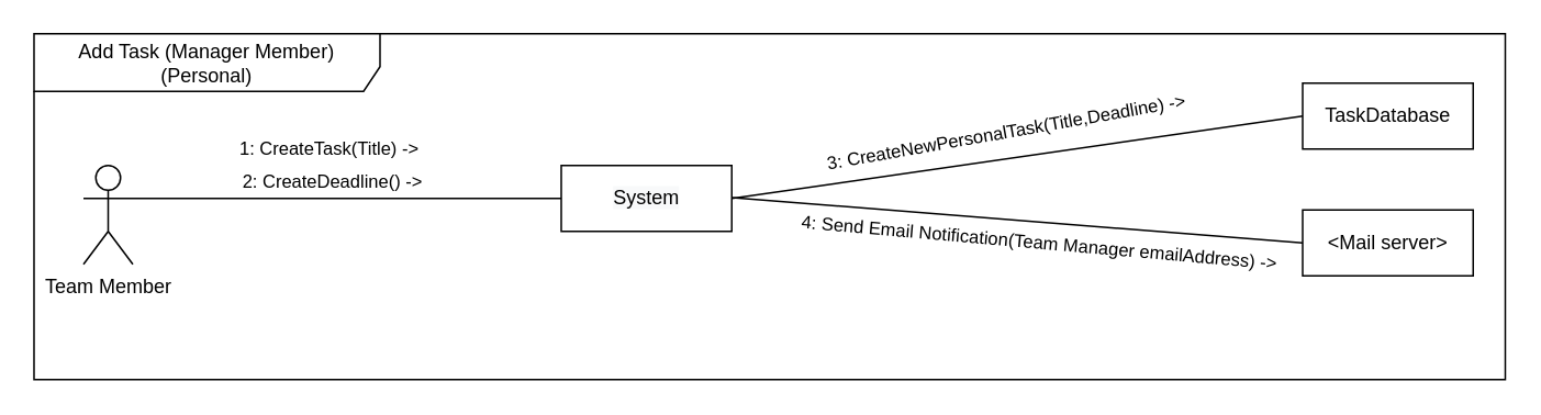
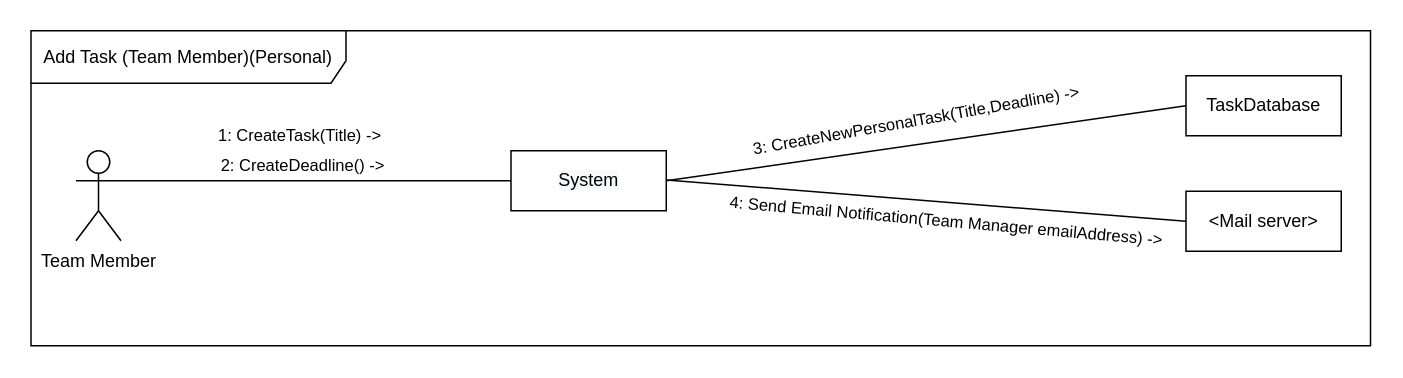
  <mxCell id="0" />
  <mxCell id="1" parent="0" />
  <mxCell id="2" value="Team Member" style="shape=umlActor;verticalLabelPosition=bottom;verticalAlign=top;html=1;" parent="1" vertex="1"><mxGeometry x="50" y="100" width="30" height="60" as="geometry" /></mxCell>
  <mxCell id="3" value="" style="endArrow=none;html=1;entryX=0;entryY=0.5;entryDx=0;entryDy=0;endFill=0;exitX=1;exitY=0.333;exitDx=0;exitDy=0;exitPerimeter=0;" parent="1" source="2" target="10" edge="1"><mxGeometry width="50" height="50" relative="1" as="geometry"><mxPoint x="90" y="140" as="sourcePoint" /><mxPoint x="381.5" y="140" as="targetPoint" /></mxGeometry></mxCell>
  <mxCell id="4" value="&lt;font style=&quot;font-size: 11px&quot;&gt;1: CreateTask(Title) -&amp;gt;&lt;/font&gt;" style="edgeLabel;html=1;align=center;verticalAlign=middle;resizable=0;points=[];rotation=0;fontSize=12;" parent="3" vertex="1" connectable="0"><mxGeometry x="0.079" y="3" relative="1" as="geometry"><mxPoint x="-22" y="-27" as="offset" /></mxGeometry></mxCell>
  <mxCell id="5" value="" style="endArrow=none;html=1;entryX=0;entryY=0.5;entryDx=0;entryDy=0;exitX=1;exitY=0.5;exitDx=0;exitDy=0;endFill=0;" parent="1" source="10" target="11" edge="1"><mxGeometry width="50" height="50" relative="1" as="geometry"><mxPoint x="440" y="117" as="sourcePoint" /><mxPoint x="650" y="117" as="targetPoint" /></mxGeometry></mxCell>
  <mxCell id="6" value="&lt;font style=&quot;font-size: 11px&quot;&gt;2: CreateDeadline() -&amp;gt;&lt;/font&gt;" style="edgeLabel;html=1;align=center;verticalAlign=middle;resizable=0;points=[];fontSize=12;" parent="5" vertex="1" connectable="0"><mxGeometry x="-0.031" y="-2" relative="1" as="geometry"><mxPoint x="-412" y="12" as="offset" /></mxGeometry></mxCell>
  <mxCell id="7" value="" style="endArrow=none;html=1;exitX=1.343;exitY=0.893;exitDx=0;exitDy=0;exitPerimeter=0;entryX=0;entryY=0.5;entryDx=0;entryDy=0;endFill=0;" parent="1" target="12" edge="1"><mxGeometry width="50" height="50" relative="1" as="geometry"><mxPoint x="443.5" y="119.5" as="sourcePoint" /><mxPoint x="682.57" y="119.92" as="targetPoint" /><Array as="points" /></mxGeometry></mxCell>
  <mxCell id="8" value="&lt;font style=&quot;font-size: 11px&quot;&gt;3: CreateNewPersonalTask(Title,Deadline) -&amp;gt;&lt;/font&gt;" style="text;html=1;align=center;verticalAlign=middle;resizable=0;points=[];autosize=1;strokeColor=none;fontSize=12;rotation=-10;" parent="1" vertex="1"><mxGeometry x="490" y="70" width="240" height="20" as="geometry" /></mxCell>
  <mxCell id="9" value="&lt;font style=&quot;font-size: 11px&quot;&gt;4: Send Email Notification(Team Manager emailAddress) -&amp;gt;&lt;/font&gt;" style="text;html=1;align=center;verticalAlign=middle;resizable=0;points=[];autosize=1;strokeColor=none;fontSize=12;rotation=5;" parent="1" vertex="1"><mxGeometry x="475" y="137" width="310" height="20" as="geometry" /></mxCell>
  <mxCell id="10" value="&lt;meta charset=&quot;utf-8&quot;&gt;&lt;span style=&quot;color: rgb(0, 0, 0); font-family: helvetica; font-size: 12px; font-style: normal; font-weight: 400; letter-spacing: normal; text-align: center; text-indent: 0px; text-transform: none; word-spacing: 0px; background-color: rgb(248, 249, 250); display: inline; float: none;&quot;&gt;System&lt;/span&gt;" style="rounded=0;whiteSpace=wrap;html=1;" parent="1" vertex="1"><mxGeometry x="340" y="100" width="103.5" height="40" as="geometry" /></mxCell>
  <mxCell id="11" value="TaskDatabase" style="rounded=0;whiteSpace=wrap;html=1;" parent="1" vertex="1"><mxGeometry x="790" y="50" width="103.5" height="40" as="geometry" /></mxCell>
  <mxCell id="12" value="&amp;lt;Mail server&amp;gt;" style="rounded=0;whiteSpace=wrap;html=1;" parent="1" vertex="1"><mxGeometry x="790" y="127" width="103.5" height="40" as="geometry" /></mxCell>
- <mxCell id="13" value="Add Task (Manager Member)(Personal)" style="shape=umlFrame;whiteSpace=wrap;html=1;width=210;height=35;" parent="1" vertex="1"><mxGeometry x="20" y="20" width="893" height="210" as="geometry" /></mxCell>
+ <mxCell id="13" value="Add Task (Team Member)(Personal)" style="shape=umlFrame;whiteSpace=wrap;html=1;width=210;height=35;" parent="1" vertex="1"><mxGeometry x="20" y="20" width="893" height="210" as="geometry" /></mxCell>
